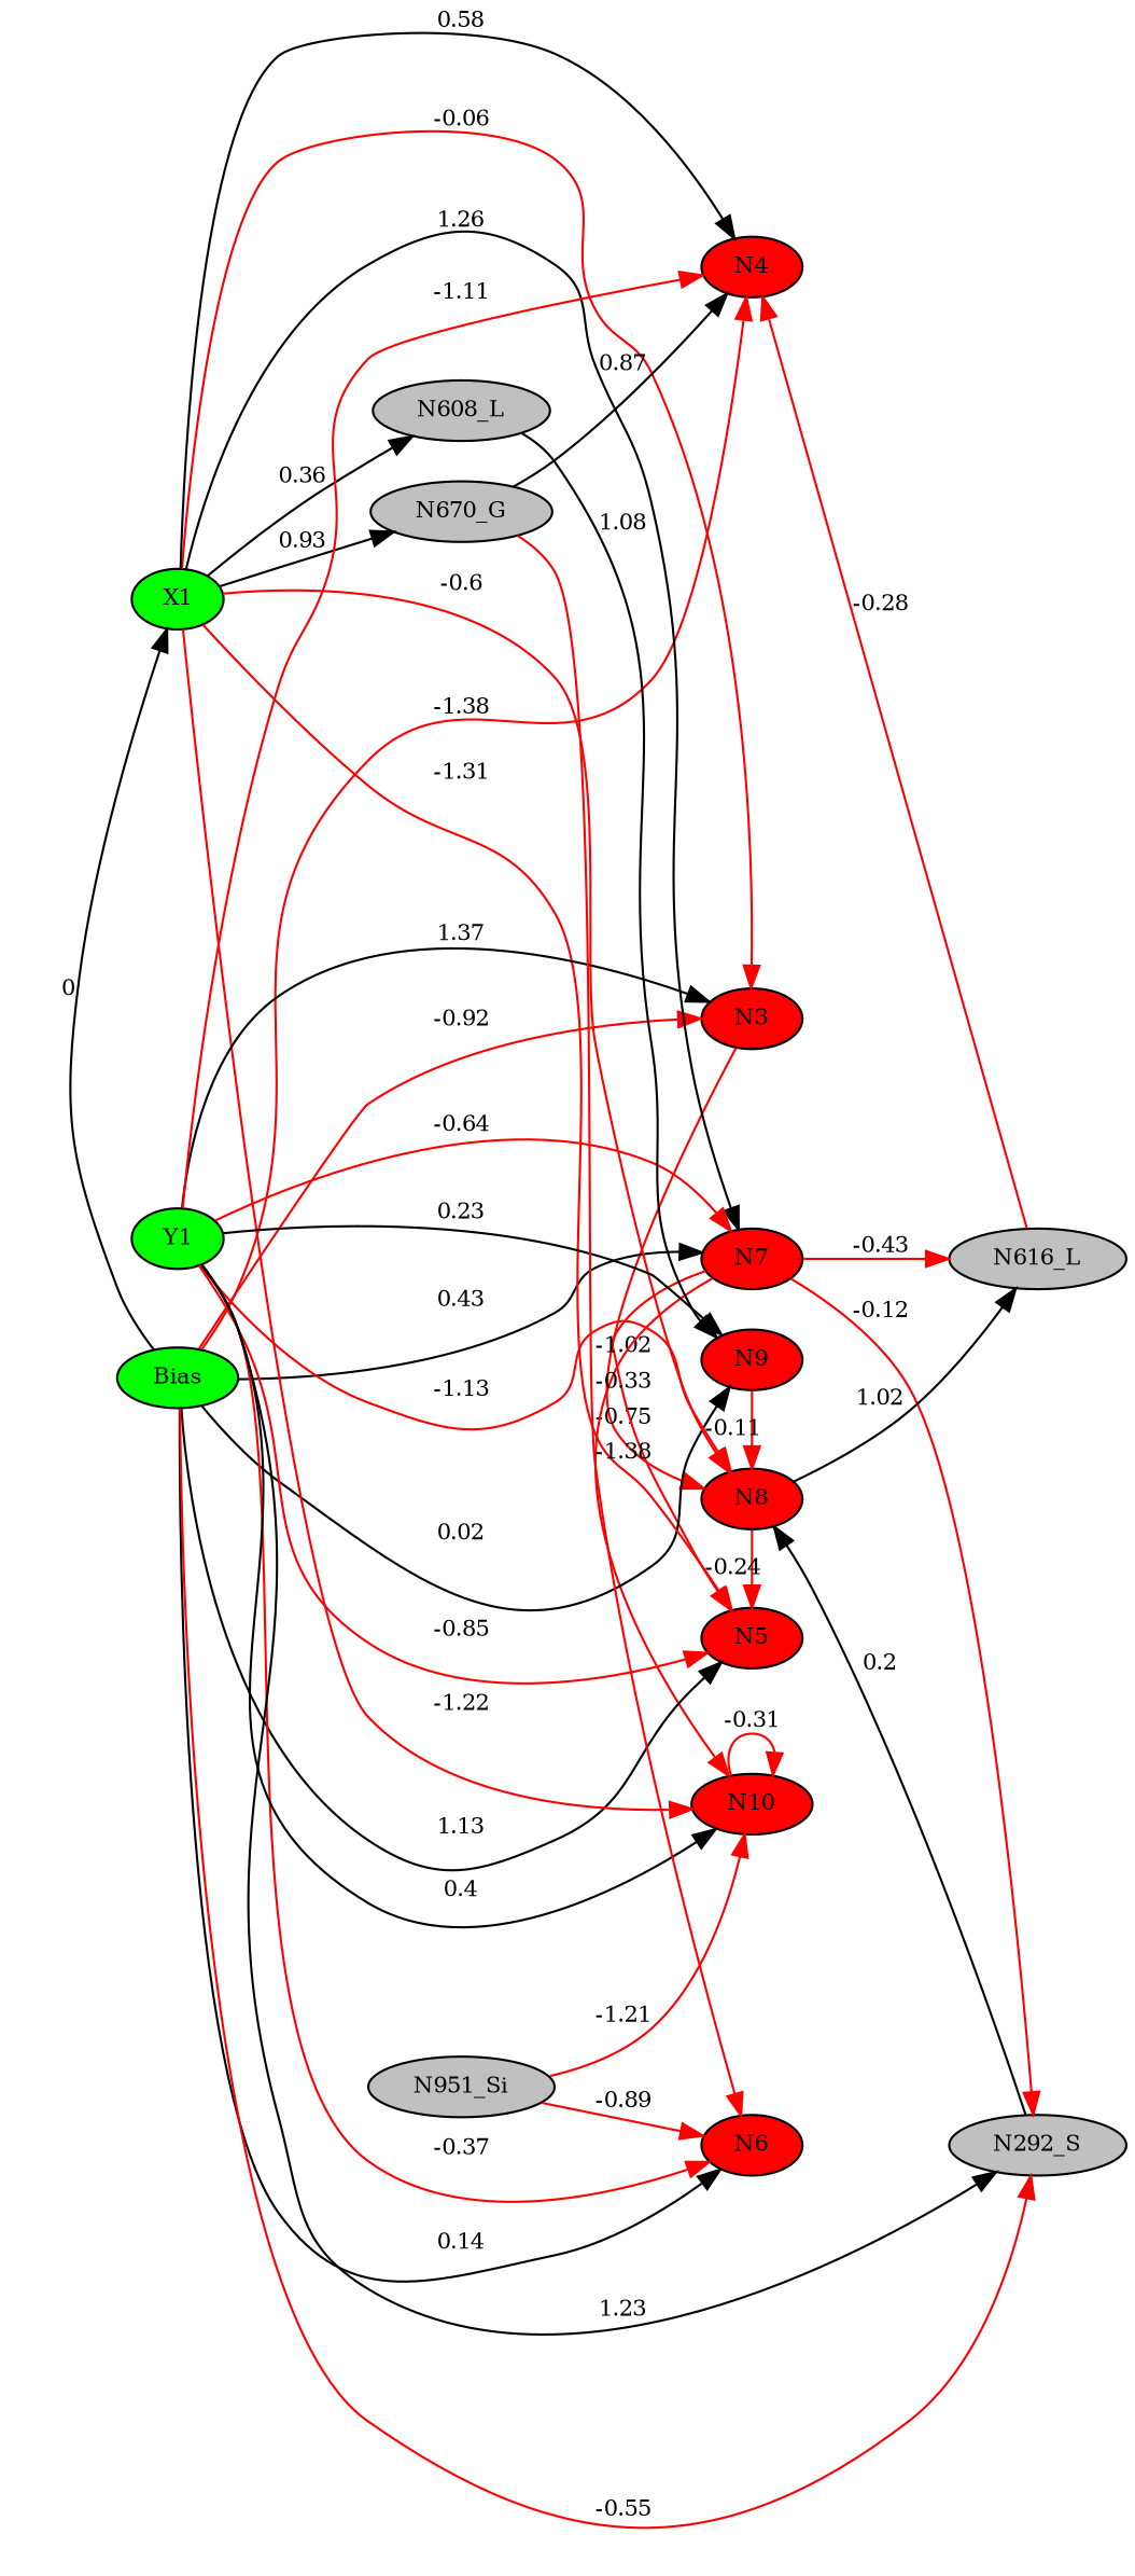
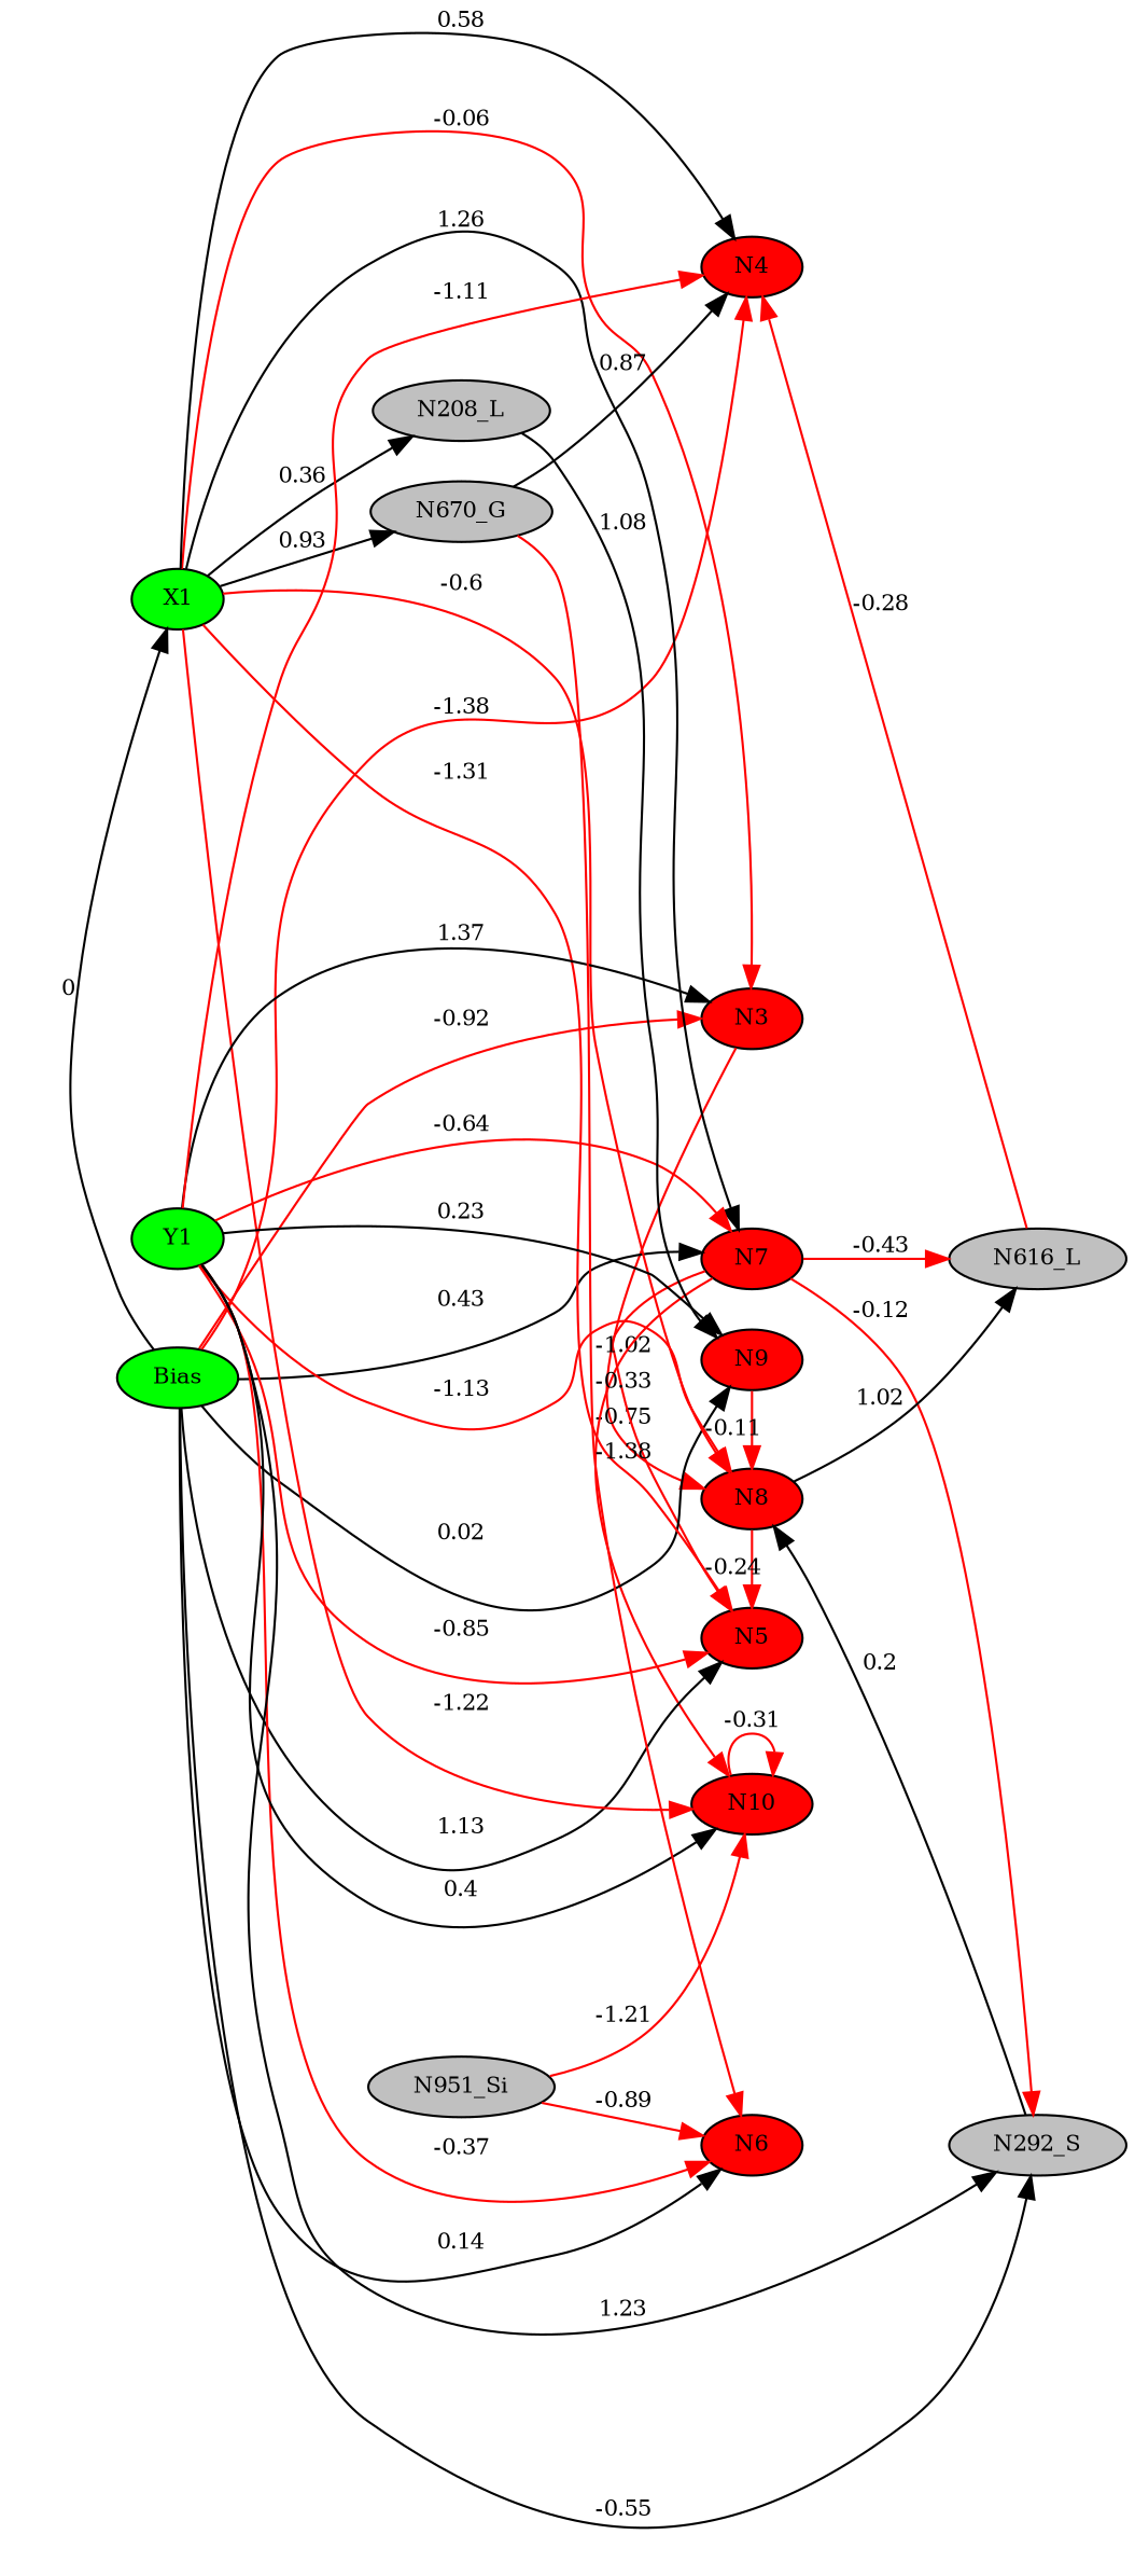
  digraph {
    rankdir=LR
    node [fillcolor=red fontsize=10 shape=ellipse style=filled]
    edge [arrowType=inv color=red fontsize=10]
    N3 [height=0.1 width=0.1]
    N4 [height=0.1 width=0.1]
    N5 [height=0.1 width=0.1]
    N6 [height=0.1 width=0.1]
    N7 [height=0.1 width=0.1]
    N8 [height=0.1 width=0.1]
    N9 [height=0.1 width=0.1]
    N10 [height=0.1 width=0.1]
    n9 [fillcolor=green height=0.1 label=Bias width=0.1]
    n10 [fillcolor=green height=0.1 label=X1 width=0.1]
    n11 [fillcolor=green height=0.1 label=Y1 width=0.1]
    n12 [fillcolor=gray height=0.1 label=N292_S width=0.1]
    n13 [fillcolor=gray height=0.1 label=N616_L width=0.1]
-   n14 [fillcolor=gray height=0.1 label=N608_L width=0.1]
+   n14 [fillcolor=gray height=0.1 label=N208_L width=0.1]
    n15 [fillcolor=gray height=0.1 label=N670_G width=0.1]
    n16 [fillcolor=gray height=0.1 label=N951_Si width=0.1]
    subgraph sub_1 {
      rank=same
      N3
      N4
      N5
      N6
      N7
      N8
      N9
      N10
    }
    subgraph sub_2 {
      rank=same
      n9
      n10
      n11
    }
    N3 -> N8 [label=-0.75]
    N7 -> N5 [label=-1.02]
    N7 -> N10 [label=-0.33]
    N7 -> n12 [label=-0.12]
    N7 -> n13 [label=-0.43]
    N8 -> N5 [label=-0.24]
    N8 -> n13 [color=black label=1.02 arrowType=""]
    N9 -> N8 [label=-0.11]
    N10 -> N10 [label=-0.31]
    n9 -> N3 [label=-0.92]
    n9 -> N4 [label=-1.38]
    n9 -> N5 [color=black label=1.13 arrowType=""]
    n9 -> N6 [color=black label=0.14 arrowType=""]
    n9 -> N7 [color=black label=0.43 arrowType=""]
    n9 -> N9 [color=black label=0.02 arrowType=""]
    n9 -> n10 [color=black label=0 arrowType=""]
-   n9 -> n12 [label=-0.55]
+   n9 -> n12 [color=black label=-0.55]
    n10 -> N3 [label=-0.06]
    n10 -> N4 [color=black label=0.58 arrowType=""]
    n10 -> N5 [label=-1.31]
    n10 -> N7 [color=black label=1.26 arrowType=""]
    n10 -> N8 [label=-0.6]
    n10 -> N10 [label=-1.22]
    n10 -> n11 [style=invis arrowType="" color="" fontsize=""]
    n10 -> n14 [color=black label=0.36 arrowType=""]
    n10 -> n15 [color=black label=0.93 arrowType=""]
    n11 -> N3 [color=black label=1.37 arrowType=""]
    n11 -> N4 [label=-1.11]
    n11 -> N5 [label=-0.85]
    n11 -> N6 [label=-0.37]
    n11 -> N7 [label=-0.64]
    n11 -> N8 [label=-1.13]
    n11 -> N9 [color=black label=0.23 arrowType=""]
    n11 -> N10 [color=black label=0.4 arrowType=""]
    n11 -> n9 [style=invis arrowType="" color="" fontsize=""]
    n11 -> n12 [color=black label=1.23 arrowType=""]
    n12 -> N8 [color=black label=0.2 arrowType=""]
    n13 -> N4 [label=-0.28]
    n14 -> N9 [color=black label=1.08 arrowType=""]
    n15 -> N4 [color=black label=0.87 arrowType=""]
    n15 -> N6 [label=-1.38]
    n16 -> N6 [label=-0.89]
    n16 -> N10 [label=-1.21]
  }
